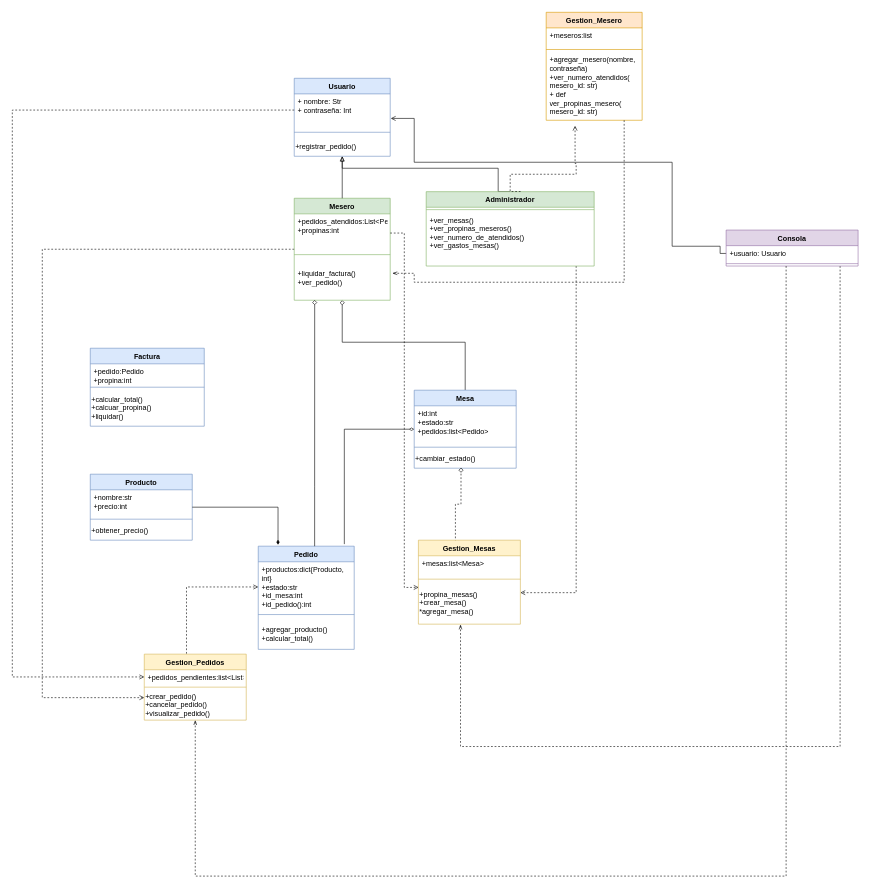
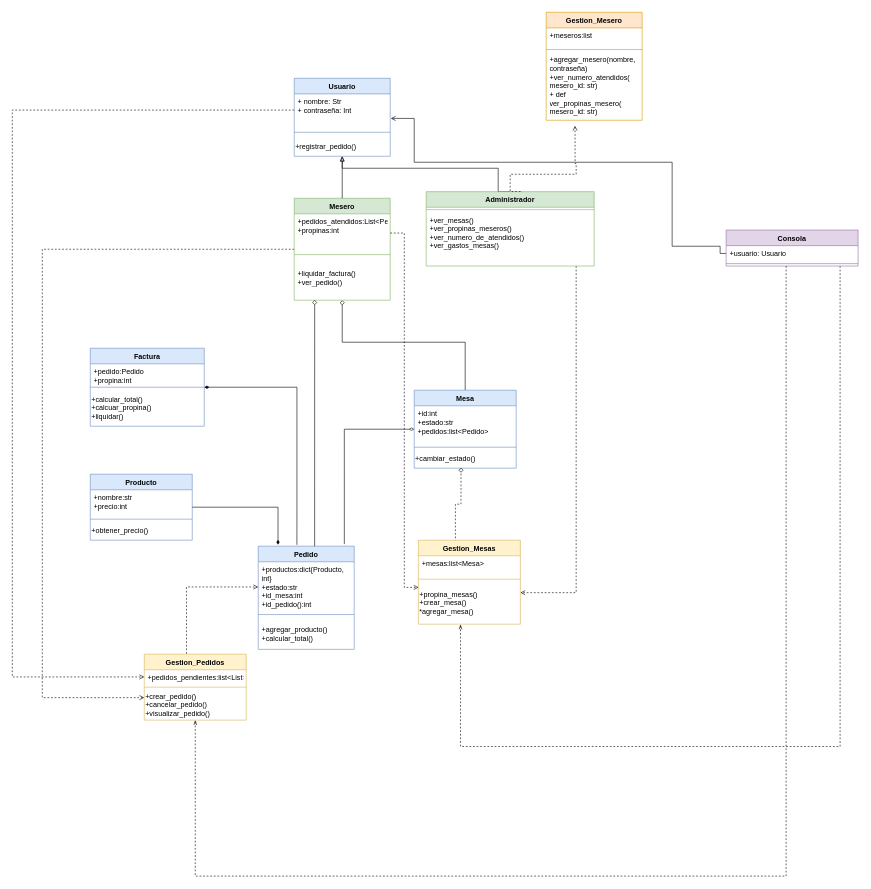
  <mxCell id="0" />
  <mxCell id="1" parent="0" />
  <mxCell id="2" value="Usuario" style="swimlane;fontStyle=1;align=center;verticalAlign=top;childLayout=stackLayout;horizontal=1;startSize=26;horizontalStack=0;resizeParent=1;resizeParentMax=0;resizeLast=0;collapsible=1;marginBottom=0;whiteSpace=wrap;html=1;fillColor=#dae8fc;strokeColor=#6c8ebf;" parent="1" vertex="1"><mxGeometry x="490" y="130" width="160" height="130" as="geometry" /></mxCell>
  <mxCell id="3" value="+ nombre: Str&lt;br&gt;+ contraseña: Int" style="text;strokeColor=none;fillColor=none;align=left;verticalAlign=top;spacingLeft=4;spacingRight=4;overflow=hidden;rotatable=0;points=[[0,0.5],[1,0.5]];portConstraint=eastwest;whiteSpace=wrap;html=1;" parent="2" vertex="1"><mxGeometry y="26" width="160" height="54" as="geometry" /></mxCell>
  <mxCell id="4" value="" style="line;strokeWidth=1;fillColor=none;align=left;verticalAlign=middle;spacingTop=-1;spacingLeft=3;spacingRight=3;rotatable=0;labelPosition=right;points=[];portConstraint=eastwest;strokeColor=inherit;" parent="2" vertex="1"><mxGeometry y="80" width="160" height="20" as="geometry" /></mxCell>
  <mxCell id="5" value="+registrar_pedido()" style="text;html=1;align=left;verticalAlign=middle;resizable=0;points=[];autosize=1;strokeColor=none;fillColor=none;" parent="2" vertex="1"><mxGeometry y="100" width="160" height="30" as="geometry" /></mxCell>
  <mxCell id="6" style="edgeStyle=orthogonalEdgeStyle;rounded=0;orthogonalLoop=1;jettySize=auto;html=1;endArrow=none;endFill=0;startArrow=diamond;startFill=0;strokeWidth=1;targetPerimeterSpacing=0;endSize=6;sourcePerimeterSpacing=0;" parent="1" source="8" target="13" edge="1"><mxGeometry relative="1" as="geometry"><Array as="points"><mxPoint x="570" y="570" /><mxPoint x="775" y="570" /></Array></mxGeometry></mxCell>
  <mxCell id="7" style="edgeStyle=orthogonalEdgeStyle;rounded=0;orthogonalLoop=1;jettySize=auto;html=1;entryX=0;entryY=0.25;entryDx=0;entryDy=0;dashed=1;endArrow=open;endFill=0;" parent="1" source="8" target="63" edge="1"><mxGeometry relative="1" as="geometry"><Array as="points"><mxPoint x="70" y="415" /><mxPoint x="70" y="1163" /></Array></mxGeometry></mxCell>
  <mxCell id="8" value="Mesero" style="swimlane;fontStyle=1;align=center;verticalAlign=top;childLayout=stackLayout;horizontal=1;startSize=26;horizontalStack=0;resizeParent=1;resizeParentMax=0;resizeLast=0;collapsible=1;marginBottom=0;whiteSpace=wrap;html=1;fillColor=#d5e8d4;strokeColor=#82b366;" parent="1" vertex="1"><mxGeometry x="490" y="330" width="160" height="170" as="geometry" /></mxCell>
  <mxCell id="9" value="+pedidos_atendidos:List&amp;lt;Pedido&amp;gt;&lt;div&gt;+propinas:int&lt;/div&gt;" style="text;strokeColor=none;fillColor=none;align=left;verticalAlign=top;spacingLeft=4;spacingRight=4;overflow=hidden;rotatable=0;points=[[0,0.5],[1,0.5]];portConstraint=eastwest;whiteSpace=wrap;html=1;" parent="8" vertex="1"><mxGeometry y="26" width="160" height="64" as="geometry" /></mxCell>
  <mxCell id="10" value="" style="line;strokeWidth=1;fillColor=none;align=left;verticalAlign=middle;spacingTop=-1;spacingLeft=3;spacingRight=3;rotatable=0;labelPosition=right;points=[];portConstraint=eastwest;strokeColor=inherit;" parent="8" vertex="1"><mxGeometry y="90" width="160" height="8" as="geometry" /></mxCell>
  <mxCell id="11" value="&lt;br&gt;&lt;div&gt;+liquidar_factura()&lt;/div&gt;&lt;div&gt;+ver_pedido()&lt;/div&gt;" style="text;strokeColor=none;fillColor=none;align=left;verticalAlign=top;spacingLeft=4;spacingRight=4;overflow=hidden;rotatable=0;points=[[0,0.5],[1,0.5]];portConstraint=eastwest;whiteSpace=wrap;html=1;" parent="8" vertex="1"><mxGeometry y="98" width="160" height="72" as="geometry" /></mxCell>
  <mxCell id="12" value="" style="edgeStyle=orthogonalEdgeStyle;rounded=0;orthogonalLoop=1;jettySize=auto;html=1;exitX=0.5;exitY=0;exitDx=0;exitDy=0;endArrow=blockThin;endFill=0;" parent="1" source="8" target="2" edge="1"><mxGeometry relative="1" as="geometry"><mxPoint x="60" y="420" as="sourcePoint" /><mxPoint x="293" y="330" as="targetPoint" /></mxGeometry></mxCell>
  <mxCell id="13" value="Mesa" style="swimlane;fontStyle=1;align=center;verticalAlign=top;childLayout=stackLayout;horizontal=1;startSize=26;horizontalStack=0;resizeParent=1;resizeParentMax=0;resizeLast=0;collapsible=1;marginBottom=0;whiteSpace=wrap;html=1;fillColor=#dae8fc;strokeColor=#6c8ebf;" parent="1" vertex="1"><mxGeometry x="690" y="650" width="170" height="130" as="geometry" /></mxCell>
  <mxCell id="14" value="+id:int&lt;div&gt;+estado:str&lt;/div&gt;&lt;div&gt;+pedidos:list&amp;lt;Pedido&amp;gt;&lt;/div&gt;" style="text;strokeColor=none;fillColor=none;align=left;verticalAlign=top;spacingLeft=4;spacingRight=4;overflow=hidden;rotatable=0;points=[[0,0.5],[1,0.5]];portConstraint=eastwest;whiteSpace=wrap;html=1;" parent="13" vertex="1"><mxGeometry y="26" width="170" height="64" as="geometry" /></mxCell>
  <mxCell id="15" value="" style="line;strokeWidth=1;fillColor=none;align=left;verticalAlign=middle;spacingTop=-1;spacingLeft=3;spacingRight=3;rotatable=0;labelPosition=right;points=[];portConstraint=eastwest;strokeColor=inherit;" parent="13" vertex="1"><mxGeometry y="90" width="170" height="10" as="geometry" /></mxCell>
  <mxCell id="16" style="edgeStyle=orthogonalEdgeStyle;rounded=0;orthogonalLoop=1;jettySize=auto;html=1;exitX=1;exitY=0.5;exitDx=0;exitDy=0;" parent="13" source="14" target="14" edge="1"><mxGeometry relative="1" as="geometry" /></mxCell>
  <mxCell id="17" value="&lt;div style=&quot;&quot;&gt;+cambiar_estado()&lt;/div&gt;" style="text;html=1;align=left;verticalAlign=middle;whiteSpace=wrap;rounded=0;" parent="13" vertex="1"><mxGeometry y="100" width="170" height="30" as="geometry" /></mxCell>
  <mxCell id="18" value="Factura" style="swimlane;fontStyle=1;align=center;verticalAlign=top;childLayout=stackLayout;horizontal=1;startSize=26;horizontalStack=0;resizeParent=1;resizeParentMax=0;resizeLast=0;collapsible=1;marginBottom=0;whiteSpace=wrap;html=1;fillColor=#dae8fc;strokeColor=#6c8ebf;" parent="1" vertex="1"><mxGeometry x="150" y="580" width="190" height="130" as="geometry"><mxRectangle x="460" y="380" width="80" height="30" as="alternateBounds" /></mxGeometry></mxCell>
  <mxCell id="19" value="+pedido:Pedido&lt;div&gt;+propina:int&lt;/div&gt;&lt;div&gt;&lt;br&gt;&lt;/div&gt;" style="text;strokeColor=none;fillColor=none;align=left;verticalAlign=top;spacingLeft=4;spacingRight=4;overflow=hidden;rotatable=0;points=[[0,0.5],[1,0.5]];portConstraint=eastwest;whiteSpace=wrap;html=1;" parent="18" vertex="1"><mxGeometry y="26" width="190" height="34" as="geometry" /></mxCell>
  <mxCell id="20" value="" style="line;strokeWidth=1;fillColor=none;align=left;verticalAlign=middle;spacingTop=-1;spacingLeft=3;spacingRight=3;rotatable=0;labelPosition=right;points=[];portConstraint=eastwest;strokeColor=inherit;" parent="18" vertex="1"><mxGeometry y="60" width="190" height="10" as="geometry" /></mxCell>
  <mxCell id="21" value="+calcular_total()&lt;div&gt;+calcuar_propina()&lt;/div&gt;&lt;div&gt;+liquidar()&lt;/div&gt;" style="text;html=1;align=left;verticalAlign=middle;resizable=0;points=[];autosize=1;strokeColor=none;fillColor=none;" parent="18" vertex="1"><mxGeometry y="70" width="190" height="60" as="geometry" /></mxCell>
  <mxCell id="22" style="edgeStyle=orthogonalEdgeStyle;rounded=0;orthogonalLoop=1;jettySize=auto;html=1;exitX=0.5;exitY=0;exitDx=0;exitDy=0;endArrow=block;endFill=0;" parent="1" source="24" target="2" edge="1"><mxGeometry relative="1" as="geometry"><Array as="points"><mxPoint x="830" y="280" /><mxPoint x="570" y="280" /></Array></mxGeometry></mxCell>
  <mxCell id="23" style="edgeStyle=orthogonalEdgeStyle;rounded=0;orthogonalLoop=1;jettySize=auto;html=1;entryX=1;entryY=0.25;entryDx=0;entryDy=0;dashed=1;endArrow=open;endFill=0;" parent="1" source="24" target="58" edge="1"><mxGeometry relative="1" as="geometry"><Array as="points"><mxPoint x="960" y="988" /></Array></mxGeometry></mxCell>
  <mxCell id="24" value="Administrador" style="swimlane;fontStyle=1;align=center;verticalAlign=top;childLayout=stackLayout;horizontal=1;startSize=26;horizontalStack=0;resizeParent=1;resizeParentMax=0;resizeLast=0;collapsible=1;marginBottom=0;whiteSpace=wrap;html=1;fillColor=#d5e8d4;strokeColor=#82b366;" parent="1" vertex="1"><mxGeometry x="710" y="319" width="280" height="124" as="geometry" /></mxCell>
  <mxCell id="25" value="" style="line;strokeWidth=1;fillColor=none;align=left;verticalAlign=middle;spacingTop=-1;spacingLeft=3;spacingRight=3;rotatable=0;labelPosition=right;points=[];portConstraint=eastwest;strokeColor=inherit;" parent="24" vertex="1"><mxGeometry y="26" width="280" height="8" as="geometry" /></mxCell>
  <mxCell id="26" value="&lt;div&gt;+ver_mesas()&lt;/div&gt;&lt;div&gt;+ver_propinas_meseros()&lt;/div&gt;&lt;div&gt;+ver_numero_de_atendidos()&lt;/div&gt;&lt;div&gt;+ver_gastos_mesas()&lt;/div&gt;" style="text;strokeColor=none;fillColor=none;align=left;verticalAlign=top;spacingLeft=4;spacingRight=4;overflow=hidden;rotatable=0;points=[[0,0.5],[1,0.5]];portConstraint=eastwest;whiteSpace=wrap;html=1;" parent="24" vertex="1"><mxGeometry y="34" width="280" height="90" as="geometry" /></mxCell>
  <mxCell id="27" value="Pedido" style="swimlane;fontStyle=1;align=center;verticalAlign=top;childLayout=stackLayout;horizontal=1;startSize=26;horizontalStack=0;resizeParent=1;resizeParentMax=0;resizeLast=0;collapsible=1;marginBottom=0;whiteSpace=wrap;html=1;fillColor=#dae8fc;strokeColor=#6c8ebf;" parent="1" vertex="1"><mxGeometry x="430" y="910" width="160" height="172" as="geometry" /></mxCell>
  <mxCell id="28" value="+productos:dict{Producto, int}&lt;div&gt;+estado:str&lt;/div&gt;&lt;div&gt;+id_mesa:int&lt;/div&gt;&lt;div&gt;+id_pedido():int&lt;/div&gt;&lt;div&gt;&lt;br&gt;&lt;/div&gt;" style="text;strokeColor=none;fillColor=none;align=left;verticalAlign=top;spacingLeft=4;spacingRight=4;overflow=hidden;rotatable=0;points=[[0,0.5],[1,0.5]];portConstraint=eastwest;whiteSpace=wrap;html=1;" parent="27" vertex="1"><mxGeometry y="26" width="160" height="84" as="geometry" /></mxCell>
  <mxCell id="29" value="" style="line;strokeWidth=1;fillColor=none;align=left;verticalAlign=middle;spacingTop=-1;spacingLeft=3;spacingRight=3;rotatable=0;labelPosition=right;points=[];portConstraint=eastwest;strokeColor=inherit;" parent="27" vertex="1"><mxGeometry y="110" width="160" height="8" as="geometry" /></mxCell>
  <mxCell id="30" value="&amp;nbsp;" style="text;strokeColor=none;fillColor=none;align=left;verticalAlign=top;spacingLeft=4;spacingRight=4;overflow=hidden;rotatable=0;points=[[0,0.5],[1,0.5]];portConstraint=eastwest;whiteSpace=wrap;html=1;" parent="27" vertex="1"><mxGeometry y="118" width="160" height="8" as="geometry" /></mxCell>
  <mxCell id="31" value="&lt;div&gt;+agregar_producto()&lt;/div&gt;&lt;div&gt;+calcular_total()&lt;/div&gt;" style="text;strokeColor=none;fillColor=none;align=left;verticalAlign=top;spacingLeft=4;spacingRight=4;overflow=hidden;rotatable=0;points=[[0,0.5],[1,0.5]];portConstraint=eastwest;whiteSpace=wrap;html=1;" parent="27" vertex="1"><mxGeometry y="126" width="160" height="46" as="geometry" /></mxCell>
  <mxCell id="32" style="edgeStyle=orthogonalEdgeStyle;rounded=0;orthogonalLoop=1;jettySize=auto;html=1;dashed=1;endArrow=diamond;endFill=0;entryX=0.459;entryY=0.971;entryDx=0;entryDy=0;entryPerimeter=0;exitX=0.363;exitY=0.02;exitDx=0;exitDy=0;exitPerimeter=0;" parent="1" source="54" target="17" edge="1"><mxGeometry relative="1" as="geometry"><mxPoint x="650" y="1148" as="targetPoint" /><mxPoint x="771" y="900" as="sourcePoint" /></mxGeometry></mxCell>
  <mxCell id="33" style="edgeStyle=orthogonalEdgeStyle;rounded=0;orthogonalLoop=1;jettySize=auto;html=1;entryX=0;entryY=0.5;entryDx=0;entryDy=0;dashed=1;endArrow=open;endFill=0;exitX=0.414;exitY=-0.006;exitDx=0;exitDy=0;exitPerimeter=0;" parent="1" source="59" target="28" edge="1"><mxGeometry relative="1" as="geometry"><mxPoint x="310" y="1102" as="sourcePoint" /></mxGeometry></mxCell>
  <mxCell id="34" value="Gestion_Mesero&lt;div&gt;&lt;br&gt;&lt;/div&gt;" style="swimlane;fontStyle=1;align=center;verticalAlign=top;childLayout=stackLayout;horizontal=1;startSize=26;horizontalStack=0;resizeParent=1;resizeParentMax=0;resizeLast=0;collapsible=1;marginBottom=0;whiteSpace=wrap;html=1;fillColor=#ffe6cc;strokeColor=#d79b00;" parent="1" vertex="1"><mxGeometry x="910" y="20" width="160" height="180" as="geometry" /></mxCell>
  <mxCell id="35" value="+meseros:list" style="text;strokeColor=none;fillColor=none;align=left;verticalAlign=top;spacingLeft=4;spacingRight=4;overflow=hidden;rotatable=0;points=[[0,0.5],[1,0.5]];portConstraint=eastwest;whiteSpace=wrap;html=1;" parent="34" vertex="1"><mxGeometry y="26" width="160" height="32" as="geometry" /></mxCell>
  <mxCell id="36" value="" style="line;strokeWidth=1;fillColor=none;align=left;verticalAlign=middle;spacingTop=-1;spacingLeft=3;spacingRight=3;rotatable=0;labelPosition=right;points=[];portConstraint=eastwest;strokeColor=inherit;" parent="34" vertex="1"><mxGeometry y="58" width="160" height="8" as="geometry" /></mxCell>
  <mxCell id="37" value="+agregar_mesero(nombre, contraseña)&lt;div&gt;+ver_numero_atendidos( mesero_id: str)&lt;/div&gt;&lt;div&gt;+&amp;nbsp;def ver_propinas_mesero( mesero_id: str)&lt;/div&gt;" style="text;strokeColor=none;fillColor=none;align=left;verticalAlign=top;spacingLeft=4;spacingRight=4;overflow=hidden;rotatable=0;points=[[0,0.5],[1,0.5]];portConstraint=eastwest;whiteSpace=wrap;html=1;" parent="34" vertex="1"><mxGeometry y="66" width="160" height="114" as="geometry" /></mxCell>
- <mxCell id="38" style="edgeStyle=orthogonalEdgeStyle;rounded=0;orthogonalLoop=1;jettySize=auto;html=1;endArrow=openThin;endFill=0;dashed=1;entryX=1.023;entryY=0.376;entryDx=0;entryDy=0;entryPerimeter=0;" parent="1" source="34" target="11" edge="1"><mxGeometry relative="1" as="geometry"><mxPoint x="1111" y="194" as="sourcePoint" /><mxPoint x="940" y="194" as="targetPoint" /><Array as="points"><mxPoint x="1040" y="470" /><mxPoint x="690" y="470" /><mxPoint x="690" y="455" /></Array></mxGeometry></mxCell>
  <mxCell id="39" style="edgeStyle=orthogonalEdgeStyle;rounded=0;orthogonalLoop=1;jettySize=auto;html=1;dashed=0;endArrow=open;endFill=0;exitX=0;exitY=0.5;exitDx=0;exitDy=0;entryX=1.006;entryY=0.758;entryDx=0;entryDy=0;entryPerimeter=0;" parent="1" source="42" target="3" edge="1"><mxGeometry relative="1" as="geometry"><mxPoint x="1200" y="420" as="sourcePoint" /><Array as="points"><mxPoint x="1200" y="422" /><mxPoint x="1200" y="410" /><mxPoint x="1120" y="410" /><mxPoint x="1120" y="270" /><mxPoint x="690" y="270" /><mxPoint x="690" y="197" /></Array></mxGeometry></mxCell>
  <mxCell id="40" style="edgeStyle=orthogonalEdgeStyle;rounded=0;orthogonalLoop=1;jettySize=auto;html=1;dashed=1;endArrow=openThin;endFill=0;entryX=0.413;entryY=1.01;entryDx=0;entryDy=0;entryPerimeter=0;" parent="1" source="41" target="58" edge="1"><mxGeometry relative="1" as="geometry"><Array as="points"><mxPoint x="1400" y="1244" /><mxPoint x="767" y="1244" /></Array><mxPoint x="770" y="1014" as="targetPoint" /></mxGeometry></mxCell>
  <mxCell id="41" value="Consola" style="swimlane;fontStyle=1;align=center;verticalAlign=top;childLayout=stackLayout;horizontal=1;startSize=26;horizontalStack=0;resizeParent=1;resizeParentMax=0;resizeLast=0;collapsible=1;marginBottom=0;whiteSpace=wrap;html=1;fillColor=#e1d5e7;strokeColor=#9673a6;" parent="1" vertex="1"><mxGeometry x="1210" y="383" width="220" height="60" as="geometry" /></mxCell>
  <mxCell id="42" value="+usuario: Usuario" style="text;strokeColor=none;fillColor=none;align=left;verticalAlign=top;spacingLeft=4;spacingRight=4;overflow=hidden;rotatable=0;points=[[0,0.5],[1,0.5]];portConstraint=eastwest;whiteSpace=wrap;html=1;" parent="41" vertex="1"><mxGeometry y="26" width="220" height="26" as="geometry" /></mxCell>
  <mxCell id="43" value="" style="line;strokeWidth=1;fillColor=none;align=left;verticalAlign=middle;spacingTop=-1;spacingLeft=3;spacingRight=3;rotatable=0;labelPosition=right;points=[];portConstraint=eastwest;strokeColor=inherit;" parent="41" vertex="1"><mxGeometry y="52" width="220" height="8" as="geometry" /></mxCell>
  <mxCell id="44" style="edgeStyle=orthogonalEdgeStyle;rounded=0;orthogonalLoop=1;jettySize=auto;html=1;dashed=1;endArrow=openThin;endFill=0;entryX=0.5;entryY=1;entryDx=0;entryDy=0;" parent="1" source="41" target="63" edge="1"><mxGeometry relative="1" as="geometry"><Array as="points"><mxPoint x="1310" y="1460" /><mxPoint x="325" y="1460" /></Array><mxPoint x="340" y="1142" as="targetPoint" /></mxGeometry></mxCell>
  <mxCell id="45" value="Producto&lt;div&gt;&lt;br&gt;&lt;/div&gt;" style="swimlane;fontStyle=1;align=center;verticalAlign=top;childLayout=stackLayout;horizontal=1;startSize=26;horizontalStack=0;resizeParent=1;resizeParentMax=0;resizeLast=0;collapsible=1;marginBottom=0;whiteSpace=wrap;html=1;fillColor=#dae8fc;strokeColor=#6c8ebf;" parent="1" vertex="1"><mxGeometry x="150" y="790" width="170" height="110" as="geometry" /></mxCell>
  <mxCell id="46" value="+nombre:str&lt;div&gt;+precio:int&lt;/div&gt;" style="text;strokeColor=none;fillColor=none;align=left;verticalAlign=top;spacingLeft=4;spacingRight=4;overflow=hidden;rotatable=0;points=[[0,0.5],[1,0.5]];portConstraint=eastwest;whiteSpace=wrap;html=1;" parent="45" vertex="1"><mxGeometry y="26" width="170" height="44" as="geometry" /></mxCell>
  <mxCell id="47" value="" style="line;strokeWidth=1;fillColor=none;align=left;verticalAlign=middle;spacingTop=-1;spacingLeft=3;spacingRight=3;rotatable=0;labelPosition=right;points=[];portConstraint=eastwest;strokeColor=inherit;" parent="45" vertex="1"><mxGeometry y="70" width="170" height="10" as="geometry" /></mxCell>
  <mxCell id="48" style="edgeStyle=orthogonalEdgeStyle;rounded=0;orthogonalLoop=1;jettySize=auto;html=1;exitX=1;exitY=0.5;exitDx=0;exitDy=0;" parent="45" source="46" target="46" edge="1"><mxGeometry relative="1" as="geometry" /></mxCell>
  <mxCell id="49" value="&lt;div style=&quot;&quot;&gt;+obtener_precio()&lt;/div&gt;" style="text;html=1;align=left;verticalAlign=middle;whiteSpace=wrap;rounded=0;" parent="45" vertex="1"><mxGeometry y="80" width="170" height="30" as="geometry" /></mxCell>
  <mxCell id="50" style="edgeStyle=orthogonalEdgeStyle;rounded=0;orthogonalLoop=1;jettySize=auto;html=1;entryX=0.213;entryY=0.995;entryDx=0;entryDy=0;entryPerimeter=0;endArrow=diamond;endFill=0;" parent="1" source="27" target="11" edge="1"><mxGeometry relative="1" as="geometry"><Array as="points"><mxPoint x="524" y="810" /><mxPoint x="524" y="810" /></Array></mxGeometry></mxCell>
  <mxCell id="51" style="edgeStyle=orthogonalEdgeStyle;rounded=0;orthogonalLoop=1;jettySize=auto;html=1;entryX=0.897;entryY=-0.02;entryDx=0;entryDy=0;entryPerimeter=0;endArrow=none;endFill=0;startArrow=diamondThin;startFill=0;" parent="1" source="13" target="27" edge="1"><mxGeometry relative="1" as="geometry" /></mxCell>
  <mxCell id="52" style="edgeStyle=orthogonalEdgeStyle;rounded=0;orthogonalLoop=1;jettySize=auto;html=1;entryX=0.206;entryY=-0.013;entryDx=0;entryDy=0;entryPerimeter=0;endArrow=diamondThin;endFill=1;startArrow=none;startFill=0;" parent="1" source="45" target="27" edge="1"><mxGeometry relative="1" as="geometry" /></mxCell>
+ <mxCell id="53" style="edgeStyle=orthogonalEdgeStyle;rounded=0;orthogonalLoop=1;jettySize=auto;html=1;entryX=0.403;entryY=-0.013;entryDx=0;entryDy=0;entryPerimeter=0;endArrow=none;endFill=0;startArrow=diamondThin;startFill=1;" parent="1" source="18" target="27" edge="1"><mxGeometry relative="1" as="geometry" /></mxCell>
  <mxCell id="54" value="Gestion_Mesas" style="swimlane;fontStyle=1;align=center;verticalAlign=top;childLayout=stackLayout;horizontal=1;startSize=26;horizontalStack=0;resizeParent=1;resizeParentMax=0;resizeLast=0;collapsible=1;marginBottom=0;whiteSpace=wrap;html=1;fillColor=#fff2cc;strokeColor=#d6b656;" parent="1" vertex="1"><mxGeometry x="697" y="900" width="170" height="140" as="geometry" /></mxCell>
  <mxCell id="55" value="+mesas:list&amp;lt;Mesa&amp;gt;" style="text;strokeColor=none;fillColor=none;align=left;verticalAlign=top;spacingLeft=4;spacingRight=4;overflow=hidden;rotatable=0;points=[[0,0.5],[1,0.5]];portConstraint=eastwest;whiteSpace=wrap;html=1;" parent="54" vertex="1"><mxGeometry y="26" width="170" height="34" as="geometry" /></mxCell>
  <mxCell id="56" value="" style="line;strokeWidth=1;fillColor=none;align=left;verticalAlign=middle;spacingTop=-1;spacingLeft=3;spacingRight=3;rotatable=0;labelPosition=right;points=[];portConstraint=eastwest;strokeColor=inherit;" parent="54" vertex="1"><mxGeometry y="60" width="170" height="10" as="geometry" /></mxCell>
  <mxCell id="57" style="edgeStyle=orthogonalEdgeStyle;rounded=0;orthogonalLoop=1;jettySize=auto;html=1;exitX=1;exitY=0.5;exitDx=0;exitDy=0;" parent="54" source="55" target="55" edge="1"><mxGeometry relative="1" as="geometry" /></mxCell>
  <mxCell id="58" value="&lt;div style=&quot;&quot;&gt;+propina_mesas()&lt;/div&gt;&lt;div style=&quot;&quot;&gt;+crear_mesa()&lt;/div&gt;&lt;div style=&quot;&quot;&gt;*agregar_mesa()&lt;/div&gt;" style="text;html=1;align=left;verticalAlign=middle;whiteSpace=wrap;rounded=0;" parent="54" vertex="1"><mxGeometry y="70" width="170" height="70" as="geometry" /></mxCell>
  <mxCell id="59" value="Gestion_Pedidos" style="swimlane;fontStyle=1;align=center;verticalAlign=top;childLayout=stackLayout;horizontal=1;startSize=26;horizontalStack=0;resizeParent=1;resizeParentMax=0;resizeLast=0;collapsible=1;marginBottom=0;whiteSpace=wrap;html=1;fillColor=#fff2cc;strokeColor=#d6b656;" parent="1" vertex="1"><mxGeometry x="240" y="1090" width="170" height="110" as="geometry" /></mxCell>
  <mxCell id="60" value="+pedidos_pendientes:list&amp;lt;List&amp;gt;" style="text;strokeColor=none;fillColor=none;align=left;verticalAlign=top;spacingLeft=4;spacingRight=4;overflow=hidden;rotatable=0;points=[[0,0.5],[1,0.5]];portConstraint=eastwest;whiteSpace=wrap;html=1;" parent="59" vertex="1"><mxGeometry y="26" width="170" height="24" as="geometry" /></mxCell>
  <mxCell id="61" value="" style="line;strokeWidth=1;fillColor=none;align=left;verticalAlign=middle;spacingTop=-1;spacingLeft=3;spacingRight=3;rotatable=0;labelPosition=right;points=[];portConstraint=eastwest;strokeColor=inherit;" parent="59" vertex="1"><mxGeometry y="50" width="170" height="10" as="geometry" /></mxCell>
  <mxCell id="62" style="edgeStyle=orthogonalEdgeStyle;rounded=0;orthogonalLoop=1;jettySize=auto;html=1;exitX=1;exitY=0.5;exitDx=0;exitDy=0;" parent="59" source="60" target="60" edge="1"><mxGeometry relative="1" as="geometry" /></mxCell>
  <mxCell id="63" value="&lt;div style=&quot;&quot;&gt;+crear_pedido()&lt;/div&gt;&lt;div style=&quot;&quot;&gt;+cancelar_pedido()&lt;/div&gt;&lt;div style=&quot;&quot;&gt;+visualizar_pedido()&lt;/div&gt;" style="text;html=1;align=left;verticalAlign=middle;whiteSpace=wrap;rounded=0;" parent="59" vertex="1"><mxGeometry y="60" width="170" height="50" as="geometry" /></mxCell>
  <mxCell id="64" style="edgeStyle=orthogonalEdgeStyle;rounded=0;orthogonalLoop=1;jettySize=auto;html=1;entryX=0;entryY=0.5;entryDx=0;entryDy=0;dashed=1;endArrow=open;endFill=0;" parent="1" source="3" target="60" edge="1"><mxGeometry relative="1" as="geometry"><mxPoint x="450" y="183" as="targetPoint" /><Array as="points"><mxPoint x="20" y="183" /><mxPoint x="20" y="1128" /></Array></mxGeometry></mxCell>
  <mxCell id="65" style="edgeStyle=orthogonalEdgeStyle;rounded=0;orthogonalLoop=1;jettySize=auto;html=1;entryX=0.002;entryY=0.125;entryDx=0;entryDy=0;entryPerimeter=0;dashed=1;endArrow=open;endFill=0;" parent="1" source="9" target="58" edge="1"><mxGeometry relative="1" as="geometry" /></mxCell>
  <mxCell id="66" style="edgeStyle=orthogonalEdgeStyle;rounded=0;orthogonalLoop=1;jettySize=auto;html=1;entryX=0.301;entryY=1.081;entryDx=0;entryDy=0;entryPerimeter=0;dashed=1;endArrow=open;endFill=0;exitX=0.562;exitY=-0.002;exitDx=0;exitDy=0;exitPerimeter=0;" edge="1" parent="1" source="24" target="37"><mxGeometry relative="1" as="geometry"><Array as="points"><mxPoint x="850" y="319" /><mxPoint x="850" y="290" /><mxPoint x="960" y="290" /><mxPoint x="960" y="272" /><mxPoint x="958" y="272" /></Array></mxGeometry></mxCell>
